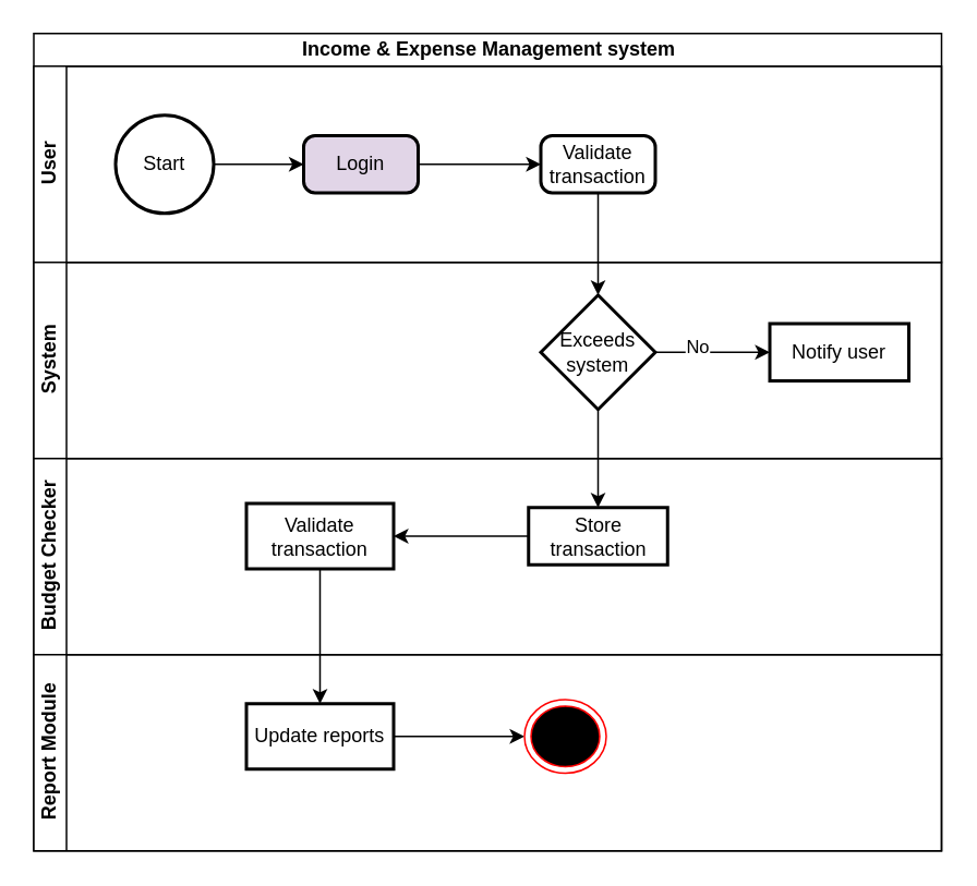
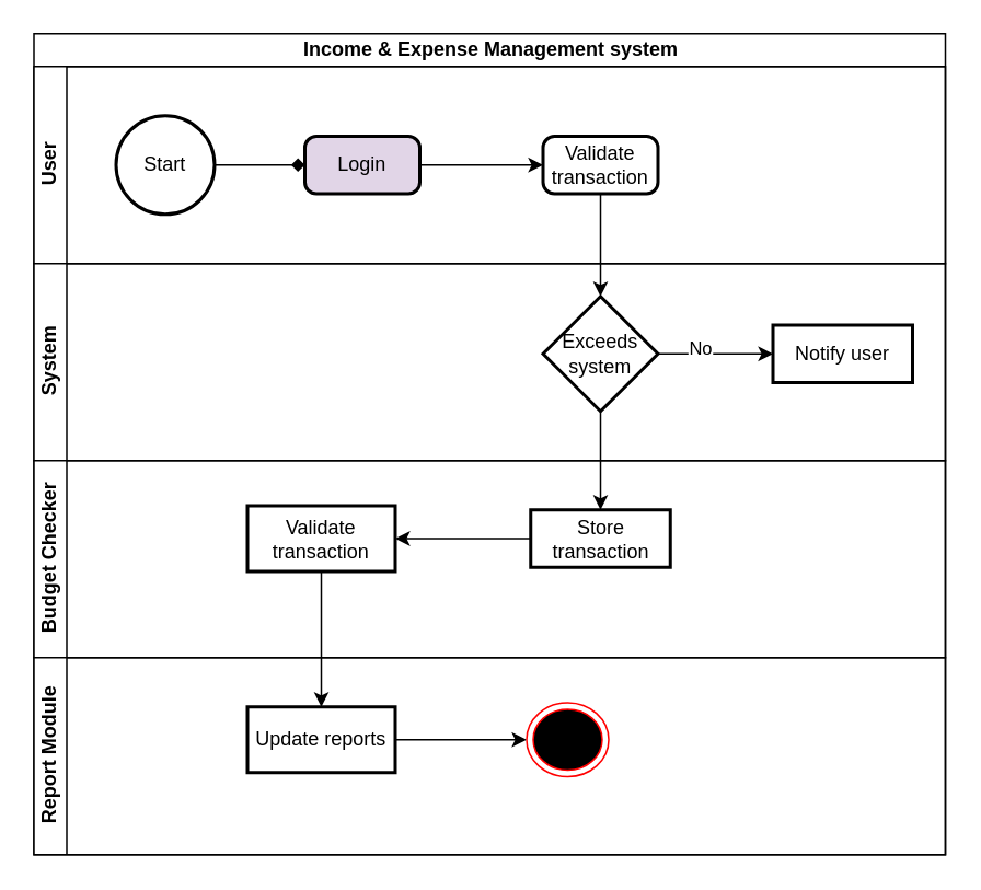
  <mxCell id="0" />
  <mxCell id="1" parent="0" />
  <mxCell id="2" value="Income &amp;amp; Expense Management system" style="swimlane;childLayout=stackLayout;resizeParent=1;resizeParentMax=0;horizontal=1;startSize=20;horizontalStack=0;html=1;" vertex="1" parent="1"><mxGeometry x="20" y="20" width="555" height="500" as="geometry" /></mxCell>
  <mxCell id="3" value="User" style="swimlane;startSize=20;horizontal=0;html=1;" vertex="1" parent="2"><mxGeometry y="20" width="555" height="120" as="geometry" /></mxCell>
- <mxCell id="4" value="" style="edgeStyle=orthogonalEdgeStyle;rounded=0;orthogonalLoop=1;jettySize=auto;html=1;" edge="1" parent="3" source="5" target="7"><mxGeometry relative="1" as="geometry" /></mxCell>
+ <mxCell id="4" value="" style="edgeStyle=orthogonalEdgeStyle;rounded=0;orthogonalLoop=1;jettySize=auto;html=1;endArrow=diamond;" edge="1" parent="3" source="5" target="7"><mxGeometry relative="1" as="geometry" /></mxCell>
  <mxCell id="5" value="Start" style="strokeWidth=2;html=1;shape=mxgraph.flowchart.start_2;whiteSpace=wrap;" vertex="1" parent="3"><mxGeometry x="50" y="30" width="60" height="60" as="geometry" /></mxCell>
  <mxCell id="6" value="" style="edgeStyle=orthogonalEdgeStyle;rounded=0;orthogonalLoop=1;jettySize=auto;html=1;" edge="1" parent="3" source="7" target="8"><mxGeometry relative="1" as="geometry" /></mxCell>
  <mxCell id="7" value="Login" style="rounded=1;whiteSpace=wrap;html=1;absoluteArcSize=1;arcSize=14;strokeWidth=2;fillColor=#e1d5e7;" vertex="1" parent="3"><mxGeometry x="165" y="42.5" width="70" height="35" as="geometry" /></mxCell>
  <mxCell id="8" value="Validate transaction" style="rounded=1;whiteSpace=wrap;html=1;absoluteArcSize=1;arcSize=14;strokeWidth=2;" vertex="1" parent="3"><mxGeometry x="310" y="42.5" width="70" height="35" as="geometry" /></mxCell>
  <mxCell id="9" value="System" style="swimlane;startSize=20;horizontal=0;html=1;" vertex="1" parent="2"><mxGeometry y="140" width="555" height="120" as="geometry" /></mxCell>
  <mxCell id="10" value="" style="edgeStyle=orthogonalEdgeStyle;rounded=0;orthogonalLoop=1;jettySize=auto;html=1;" edge="1" parent="9" source="12" target="13"><mxGeometry relative="1" as="geometry" /></mxCell>
  <mxCell id="11" value="No" style="edgeLabel;html=1;align=center;verticalAlign=middle;resizable=0;points=[];" vertex="1" connectable="0" parent="10"><mxGeometry x="-0.286" y="4" relative="1" as="geometry"><mxPoint as="offset" /></mxGeometry></mxCell>
  <mxCell id="12" value="Exceeds system" style="strokeWidth=2;html=1;shape=mxgraph.flowchart.decision;whiteSpace=wrap;" vertex="1" parent="9"><mxGeometry x="310" y="20" width="70" height="70" as="geometry" /></mxCell>
  <mxCell id="13" value="Notify user" style="whiteSpace=wrap;html=1;strokeWidth=2;" vertex="1" parent="9"><mxGeometry x="450" y="37.5" width="85" height="35" as="geometry" /></mxCell>
  <mxCell id="14" value="Budget Checker" style="swimlane;startSize=20;horizontal=0;html=1;" vertex="1" parent="2"><mxGeometry y="260" width="555" height="120" as="geometry" /></mxCell>
  <mxCell id="15" value="" style="edgeStyle=orthogonalEdgeStyle;rounded=0;orthogonalLoop=1;jettySize=auto;html=1;" edge="1" parent="14" source="16" target="17"><mxGeometry relative="1" as="geometry" /></mxCell>
  <mxCell id="16" value="Store transaction" style="whiteSpace=wrap;html=1;strokeWidth=2;" vertex="1" parent="14"><mxGeometry x="302.5" y="30" width="85" height="35" as="geometry" /></mxCell>
  <mxCell id="17" value="Validate transaction" style="whiteSpace=wrap;html=1;strokeWidth=2;" vertex="1" parent="14"><mxGeometry x="130" y="27.5" width="90" height="40" as="geometry" /></mxCell>
  <mxCell id="18" value="" style="edgeStyle=orthogonalEdgeStyle;rounded=0;orthogonalLoop=1;jettySize=auto;html=1;" edge="1" parent="2" source="8" target="12"><mxGeometry relative="1" as="geometry" /></mxCell>
  <mxCell id="19" value="" style="edgeStyle=orthogonalEdgeStyle;rounded=0;orthogonalLoop=1;jettySize=auto;html=1;" edge="1" parent="2" source="12" target="16"><mxGeometry relative="1" as="geometry" /></mxCell>
  <mxCell id="20" value="Report Module" style="swimlane;startSize=20;horizontal=0;html=1;" vertex="1" parent="2"><mxGeometry y="380" width="555" height="120" as="geometry" /></mxCell>
  <mxCell id="21" value="" style="edgeStyle=orthogonalEdgeStyle;rounded=0;orthogonalLoop=1;jettySize=auto;html=1;" edge="1" parent="20" source="22" target="23"><mxGeometry relative="1" as="geometry" /></mxCell>
  <mxCell id="22" value="Update reports" style="whiteSpace=wrap;html=1;strokeWidth=2;" vertex="1" parent="20"><mxGeometry x="130" y="30" width="90" height="40" as="geometry" /></mxCell>
  <mxCell id="23" value="" style="ellipse;html=1;shape=endState;fillColor=#000000;strokeColor=#ff0000;" vertex="1" parent="20"><mxGeometry x="300" y="27.5" width="50" height="45" as="geometry" /></mxCell>
  <mxCell id="24" value="" style="edgeStyle=orthogonalEdgeStyle;rounded=0;orthogonalLoop=1;jettySize=auto;html=1;" edge="1" parent="2" source="17" target="22"><mxGeometry relative="1" as="geometry" /></mxCell>
